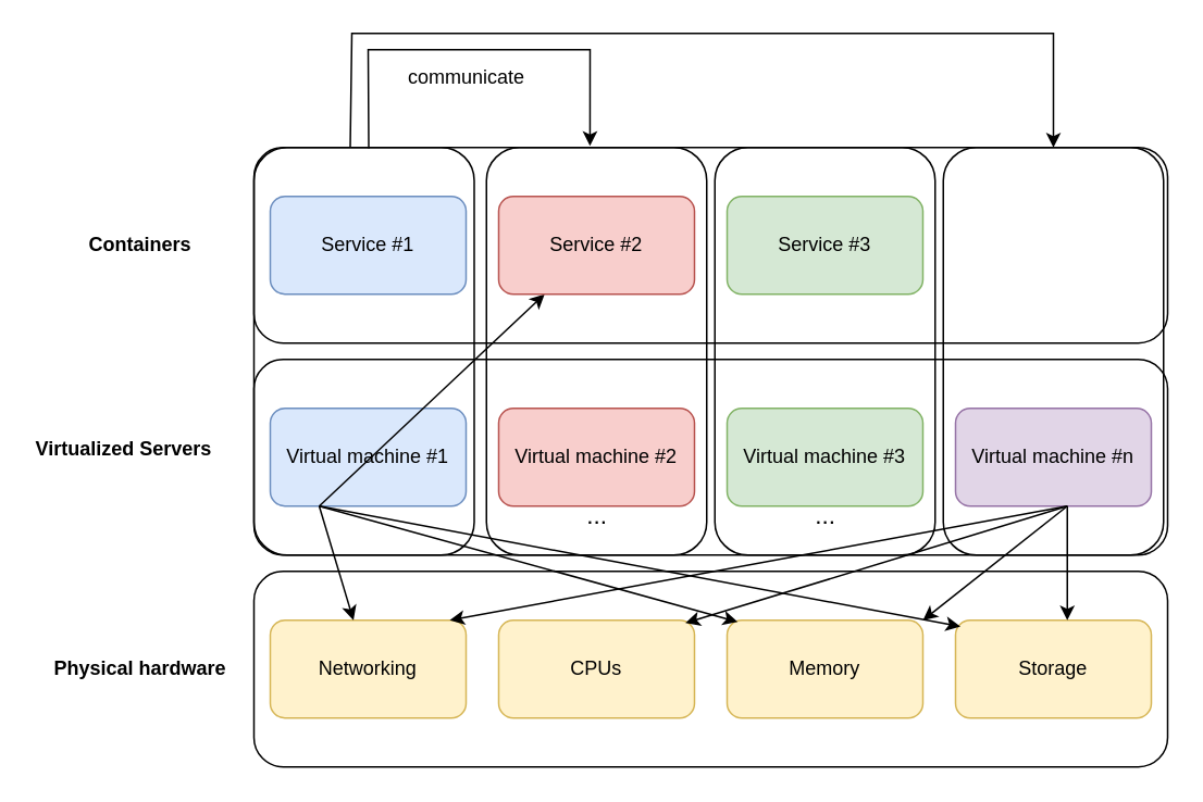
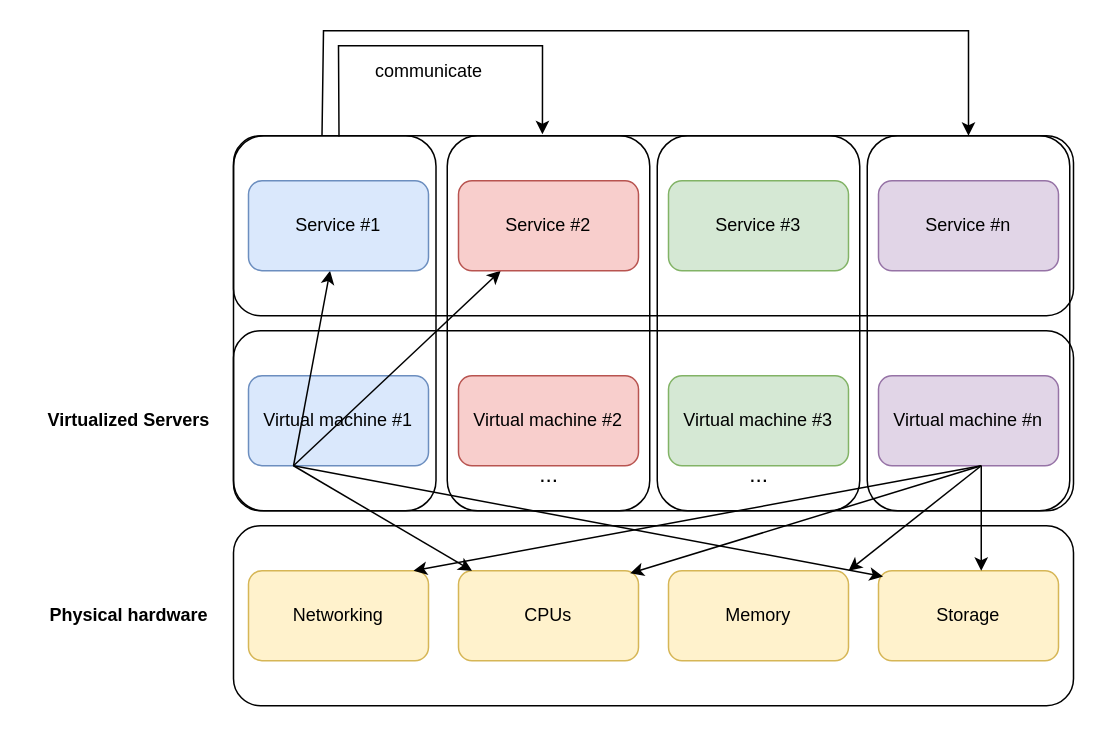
  <mxCell id="0" />
  <mxCell id="1" parent="0" />
  <mxCell id="2" value="" style="rounded=1;whiteSpace=wrap;html=1;fillColor=none;" vertex="1" parent="1"><mxGeometry x="577.5" y="90" width="135" height="250" as="geometry" /></mxCell>
  <mxCell id="3" value="" style="rounded=1;whiteSpace=wrap;html=1;fillColor=none;" vertex="1" parent="1"><mxGeometry x="437.5" y="90" width="135" height="250" as="geometry" /></mxCell>
  <mxCell id="4" value="" style="rounded=1;whiteSpace=wrap;html=1;fillColor=none;" vertex="1" parent="1"><mxGeometry x="297.5" y="90" width="135" height="250" as="geometry" /></mxCell>
  <mxCell id="5" value="" style="rounded=1;whiteSpace=wrap;html=1;fillColor=none;" vertex="1" parent="1"><mxGeometry x="155" y="90" width="135" height="250" as="geometry" /></mxCell>
  <mxCell id="6" value="" style="rounded=1;whiteSpace=wrap;html=1;fillColor=none;" vertex="1" parent="1"><mxGeometry x="155" y="220" width="560" height="120" as="geometry" /></mxCell>
  <mxCell id="7" value="" style="rounded=1;whiteSpace=wrap;html=1;fillColor=none;" vertex="1" parent="1"><mxGeometry x="155" y="350" width="560" height="120" as="geometry" /></mxCell>
  <mxCell id="8" value="Networking" style="rounded=1;whiteSpace=wrap;html=1;fillColor=#fff2cc;strokeColor=#d6b656;" vertex="1" parent="1"><mxGeometry x="165" y="380" width="120" height="60" as="geometry" /></mxCell>
  <mxCell id="9" value="CPUs" style="rounded=1;whiteSpace=wrap;html=1;fillColor=#fff2cc;strokeColor=#d6b656;" vertex="1" parent="1"><mxGeometry x="305" y="380" width="120" height="60" as="geometry" /></mxCell>
  <mxCell id="10" value="Memory" style="rounded=1;whiteSpace=wrap;html=1;fillColor=#fff2cc;strokeColor=#d6b656;" vertex="1" parent="1"><mxGeometry x="445" y="380" width="120" height="60" as="geometry" /></mxCell>
  <mxCell id="11" value="Storage" style="rounded=1;whiteSpace=wrap;html=1;fillColor=#fff2cc;strokeColor=#d6b656;" vertex="1" parent="1"><mxGeometry x="585" y="380" width="120" height="60" as="geometry" /></mxCell>
  <mxCell id="12" value="Virtual machine #1" style="rounded=1;whiteSpace=wrap;html=1;fillColor=#dae8fc;strokeColor=#6c8ebf;" vertex="1" parent="1"><mxGeometry x="165" y="250" width="120" height="60" as="geometry" /></mxCell>
  <mxCell id="13" value="Virtual machine #2" style="rounded=1;whiteSpace=wrap;html=1;fillColor=#f8cecc;strokeColor=#b85450;" vertex="1" parent="1"><mxGeometry x="305" y="250" width="120" height="60" as="geometry" /></mxCell>
  <mxCell id="14" value="Virtual machine #3" style="rounded=1;whiteSpace=wrap;html=1;fillColor=#d5e8d4;strokeColor=#82b366;" vertex="1" parent="1"><mxGeometry x="445" y="250" width="120" height="60" as="geometry" /></mxCell>
  <mxCell id="15" value="Virtual machine #n" style="rounded=1;whiteSpace=wrap;html=1;fillColor=#e1d5e7;strokeColor=#9673a6;" vertex="1" parent="1"><mxGeometry x="585" y="250" width="120" height="60" as="geometry" /></mxCell>
  <mxCell id="16" value="Physical hardware" style="text;html=1;align=center;verticalAlign=middle;resizable=0;points=[];autosize=1;strokeColor=none;fillColor=none;fontStyle=1" vertex="1" parent="1"><mxGeometry x="20" y="395" width="130" height="30" as="geometry" /></mxCell>
- <mxCell id="17" value="Virtualized Servers" style="text;html=1;align=center;verticalAlign=middle;resizable=0;points=[];autosize=1;strokeColor=none;fillColor=none;fontStyle=1" vertex="1" parent="1"><mxGeometry x="10" y="260" width="130" height="30" as="geometry" /></mxCell>
+ <mxCell id="17" value="Virtualized Servers" style="text;html=1;align=center;verticalAlign=middle;resizable=0;points=[];autosize=1;strokeColor=none;fillColor=none;fontStyle=1" vertex="1" parent="1"><mxGeometry x="20" y="265" width="130" height="30" as="geometry" /></mxCell>
  <mxCell id="18" value="" style="endArrow=classic;html=1;rounded=0;exitX=0.25;exitY=1;exitDx=0;exitDy=0;" edge="1" parent="1" source="12" target="30"><mxGeometry width="50" height="50" relative="1" as="geometry"><mxPoint x="375" y="300" as="sourcePoint" /><mxPoint x="425" y="250" as="targetPoint" /></mxGeometry></mxCell>
- <mxCell id="19" value="" style="endArrow=classic;html=1;rounded=0;exitX=0.25;exitY=1;exitDx=0;exitDy=0;" edge="1" parent="1" source="12" target="8"><mxGeometry width="50" height="50" relative="1" as="geometry"><mxPoint x="205" y="320" as="sourcePoint" /><mxPoint x="205" y="390" as="targetPoint" /></mxGeometry></mxCell>
- <mxCell id="20" value="" style="endArrow=classic;html=1;rounded=0;exitX=0.25;exitY=1;exitDx=0;exitDy=0;entryX=0.054;entryY=0.017;entryDx=0;entryDy=0;entryPerimeter=0;" edge="1" parent="1" source="12" target="10"><mxGeometry width="50" height="50" relative="1" as="geometry"><mxPoint x="235" y="308.98" as="sourcePoint" /><mxPoint x="350.634" y="380" as="targetPoint" /></mxGeometry></mxCell>
+ <mxCell id="19" value="" style="endArrow=classic;html=1;rounded=0;exitX=0.25;exitY=1;exitDx=0;exitDy=0;" edge="1" parent="1" source="12" target="9"><mxGeometry width="50" height="50" relative="1" as="geometry"><mxPoint x="205" y="320" as="sourcePoint" /><mxPoint x="205" y="390" as="targetPoint" /></mxGeometry></mxCell>
+ <mxCell id="20" value="" style="endArrow=classic;html=1;rounded=0;exitX=0.25;exitY=1;exitDx=0;exitDy=0;" edge="1" parent="1" source="12" target="29"><mxGeometry width="50" height="50" relative="1" as="geometry"><mxPoint x="235" y="308.98" as="sourcePoint" /><mxPoint x="350.634" y="380" as="targetPoint" /></mxGeometry></mxCell>
  <mxCell id="21" value="" style="endArrow=classic;html=1;rounded=0;entryX=0.025;entryY=0.064;entryDx=0;entryDy=0;entryPerimeter=0;exitX=0.25;exitY=1;exitDx=0;exitDy=0;" edge="1" parent="1" source="12" target="11"><mxGeometry width="50" height="50" relative="1" as="geometry"><mxPoint x="205" y="310" as="sourcePoint" /><mxPoint x="585" y="380.3" as="targetPoint" /></mxGeometry></mxCell>
  <mxCell id="22" value="" style="endArrow=classic;html=1;rounded=0;entryX=0.25;entryY=0;entryDx=0;entryDy=0;exitX=0.25;exitY=1;exitDx=0;exitDy=0;" edge="1" parent="1"><mxGeometry width="50" height="50" relative="1" as="geometry"><mxPoint x="653.5" y="310" as="sourcePoint" /><mxPoint x="653.5" y="380" as="targetPoint" /></mxGeometry></mxCell>
  <mxCell id="23" value="" style="endArrow=classic;html=1;rounded=0;exitX=0.25;exitY=1;exitDx=0;exitDy=0;entryX=1;entryY=0;entryDx=0;entryDy=0;" edge="1" parent="1" target="10"><mxGeometry width="50" height="50" relative="1" as="geometry"><mxPoint x="653.5" y="310" as="sourcePoint" /><mxPoint x="555" y="370" as="targetPoint" /></mxGeometry></mxCell>
  <mxCell id="24" value="" style="endArrow=classic;html=1;rounded=0;exitX=0.25;exitY=1;exitDx=0;exitDy=0;entryX=0.954;entryY=0.029;entryDx=0;entryDy=0;entryPerimeter=0;" edge="1" parent="1" target="9"><mxGeometry width="50" height="50" relative="1" as="geometry"><mxPoint x="653.5" y="310" as="sourcePoint" /><mxPoint x="455" y="370" as="targetPoint" /></mxGeometry></mxCell>
  <mxCell id="25" value="" style="endArrow=classic;html=1;rounded=0;exitX=0.25;exitY=1;exitDx=0;exitDy=0;entryX=0.917;entryY=0;entryDx=0;entryDy=0;entryPerimeter=0;" edge="1" parent="1" target="8"><mxGeometry width="50" height="50" relative="1" as="geometry"><mxPoint x="653.5" y="310" as="sourcePoint" /><mxPoint x="305" y="380" as="targetPoint" /></mxGeometry></mxCell>
  <mxCell id="26" value="&lt;font style=&quot;font-size: 15px;&quot;&gt;...&lt;/font&gt;" style="text;html=1;align=center;verticalAlign=middle;resizable=0;points=[];autosize=1;strokeColor=none;fillColor=none;" vertex="1" parent="1"><mxGeometry x="345" y="300" width="40" height="30" as="geometry" /></mxCell>
  <mxCell id="27" value="" style="rounded=1;whiteSpace=wrap;html=1;fillColor=none;" vertex="1" parent="1"><mxGeometry x="155" y="90" width="560" height="120" as="geometry" /></mxCell>
- <mxCell id="28" value="Containers" style="text;html=1;align=center;verticalAlign=middle;resizable=0;points=[];autosize=1;strokeColor=none;fillColor=none;fontStyle=1" vertex="1" parent="1"><mxGeometry x="40" y="135" width="90" height="30" as="geometry" /></mxCell>
  <mxCell id="29" value="Service #1" style="rounded=1;whiteSpace=wrap;html=1;fillColor=#dae8fc;strokeColor=#6c8ebf;" vertex="1" parent="1"><mxGeometry x="165" y="120" width="120" height="60" as="geometry" /></mxCell>
  <mxCell id="30" value="Service #2" style="rounded=1;whiteSpace=wrap;html=1;fillColor=#f8cecc;strokeColor=#b85450;" vertex="1" parent="1"><mxGeometry x="305" y="120" width="120" height="60" as="geometry" /></mxCell>
  <mxCell id="31" value="Service #3" style="rounded=1;whiteSpace=wrap;html=1;fillColor=#d5e8d4;strokeColor=#82b366;" vertex="1" parent="1"><mxGeometry x="445" y="120" width="120" height="60" as="geometry" /></mxCell>
+ <mxCell id="32" value="Service #n" style="rounded=1;whiteSpace=wrap;html=1;fillColor=#e1d5e7;strokeColor=#9673a6;" vertex="1" parent="1"><mxGeometry x="585" y="120" width="120" height="60" as="geometry" /></mxCell>
  <mxCell id="33" value="" style="endArrow=classic;html=1;rounded=0;fontSize=15;entryX=0.47;entryY=-0.004;entryDx=0;entryDy=0;entryPerimeter=0;exitX=0.521;exitY=0.002;exitDx=0;exitDy=0;exitPerimeter=0;" edge="1" parent="1" source="5" target="4"><mxGeometry width="50" height="50" relative="1" as="geometry"><mxPoint x="215" y="90" as="sourcePoint" /><mxPoint x="265" y="40" as="targetPoint" /><Array as="points"><mxPoint x="225" y="30" /><mxPoint x="361" y="30" /></Array></mxGeometry></mxCell>
  <mxCell id="34" value="" style="endArrow=classic;html=1;rounded=0;fontSize=15;" edge="1" parent="1" target="2"><mxGeometry width="50" height="50" relative="1" as="geometry"><mxPoint x="214" y="90" as="sourcePoint" /><mxPoint x="359.95" y="89" as="targetPoint" /><Array as="points"><mxPoint x="215" y="20" /><mxPoint x="285" y="20" /><mxPoint x="645" y="20" /></Array></mxGeometry></mxCell>
  <mxCell id="35" value="&lt;font style=&quot;font-size: 12px;&quot;&gt;communicate&lt;/font&gt;" style="text;html=1;align=center;verticalAlign=middle;resizable=0;points=[];autosize=1;strokeColor=none;fillColor=none;fontSize=15;" vertex="1" parent="1"><mxGeometry x="240" y="30" width="90" height="30" as="geometry" /></mxCell>
  <mxCell id="36" value="..." style="text;html=1;align=center;verticalAlign=middle;resizable=0;points=[];autosize=1;strokeColor=none;fillColor=none;fontSize=15;" vertex="1" parent="1"><mxGeometry x="485" y="300" width="40" height="30" as="geometry" /></mxCell>
